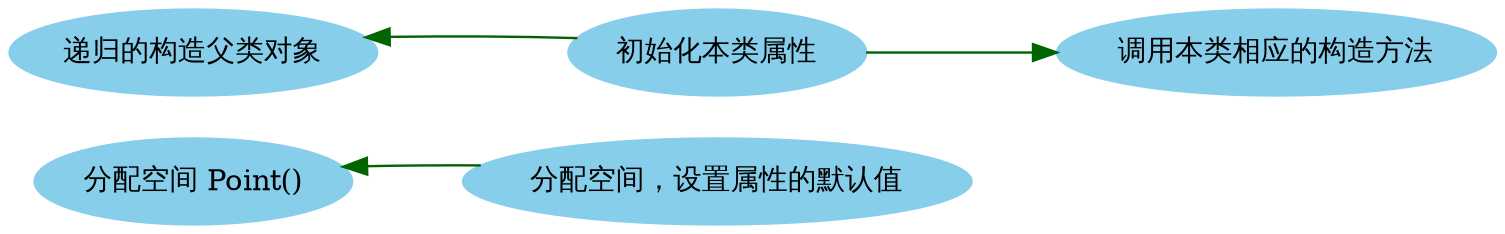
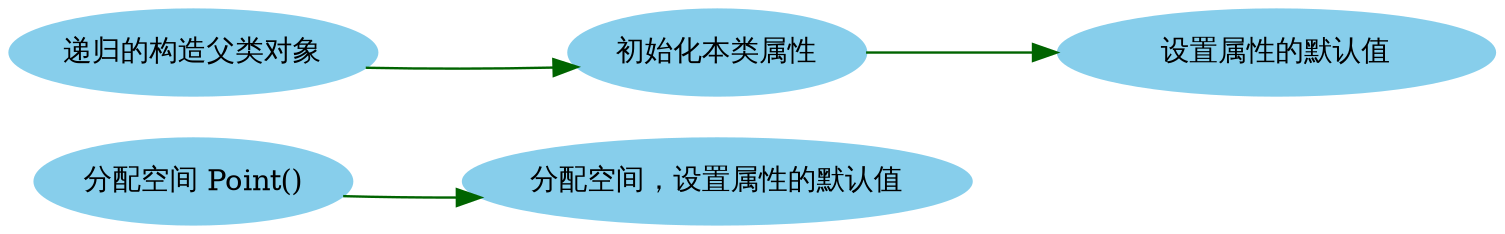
  digraph {
    rankdir=LR
    node [color=skyblue fontsize=12 style=filled]
    edge [color=darkgreen fontsize=12]
    n1 [label="分配空间 Point()"]
    n2 [label="分配空间，设置属性的默认值"]
    n3 [label="递归的构造父类对象"]
    n4 [label="初始化本类属性"]
-   n5 [label="调用本类相应的构造方法"]
-   n2 -> n1
-   n4 -> n3
+   n5 [label="设置属性的默认值"]
+   n1 -> n2
+   n3 -> n4
    n4 -> n5
  }
